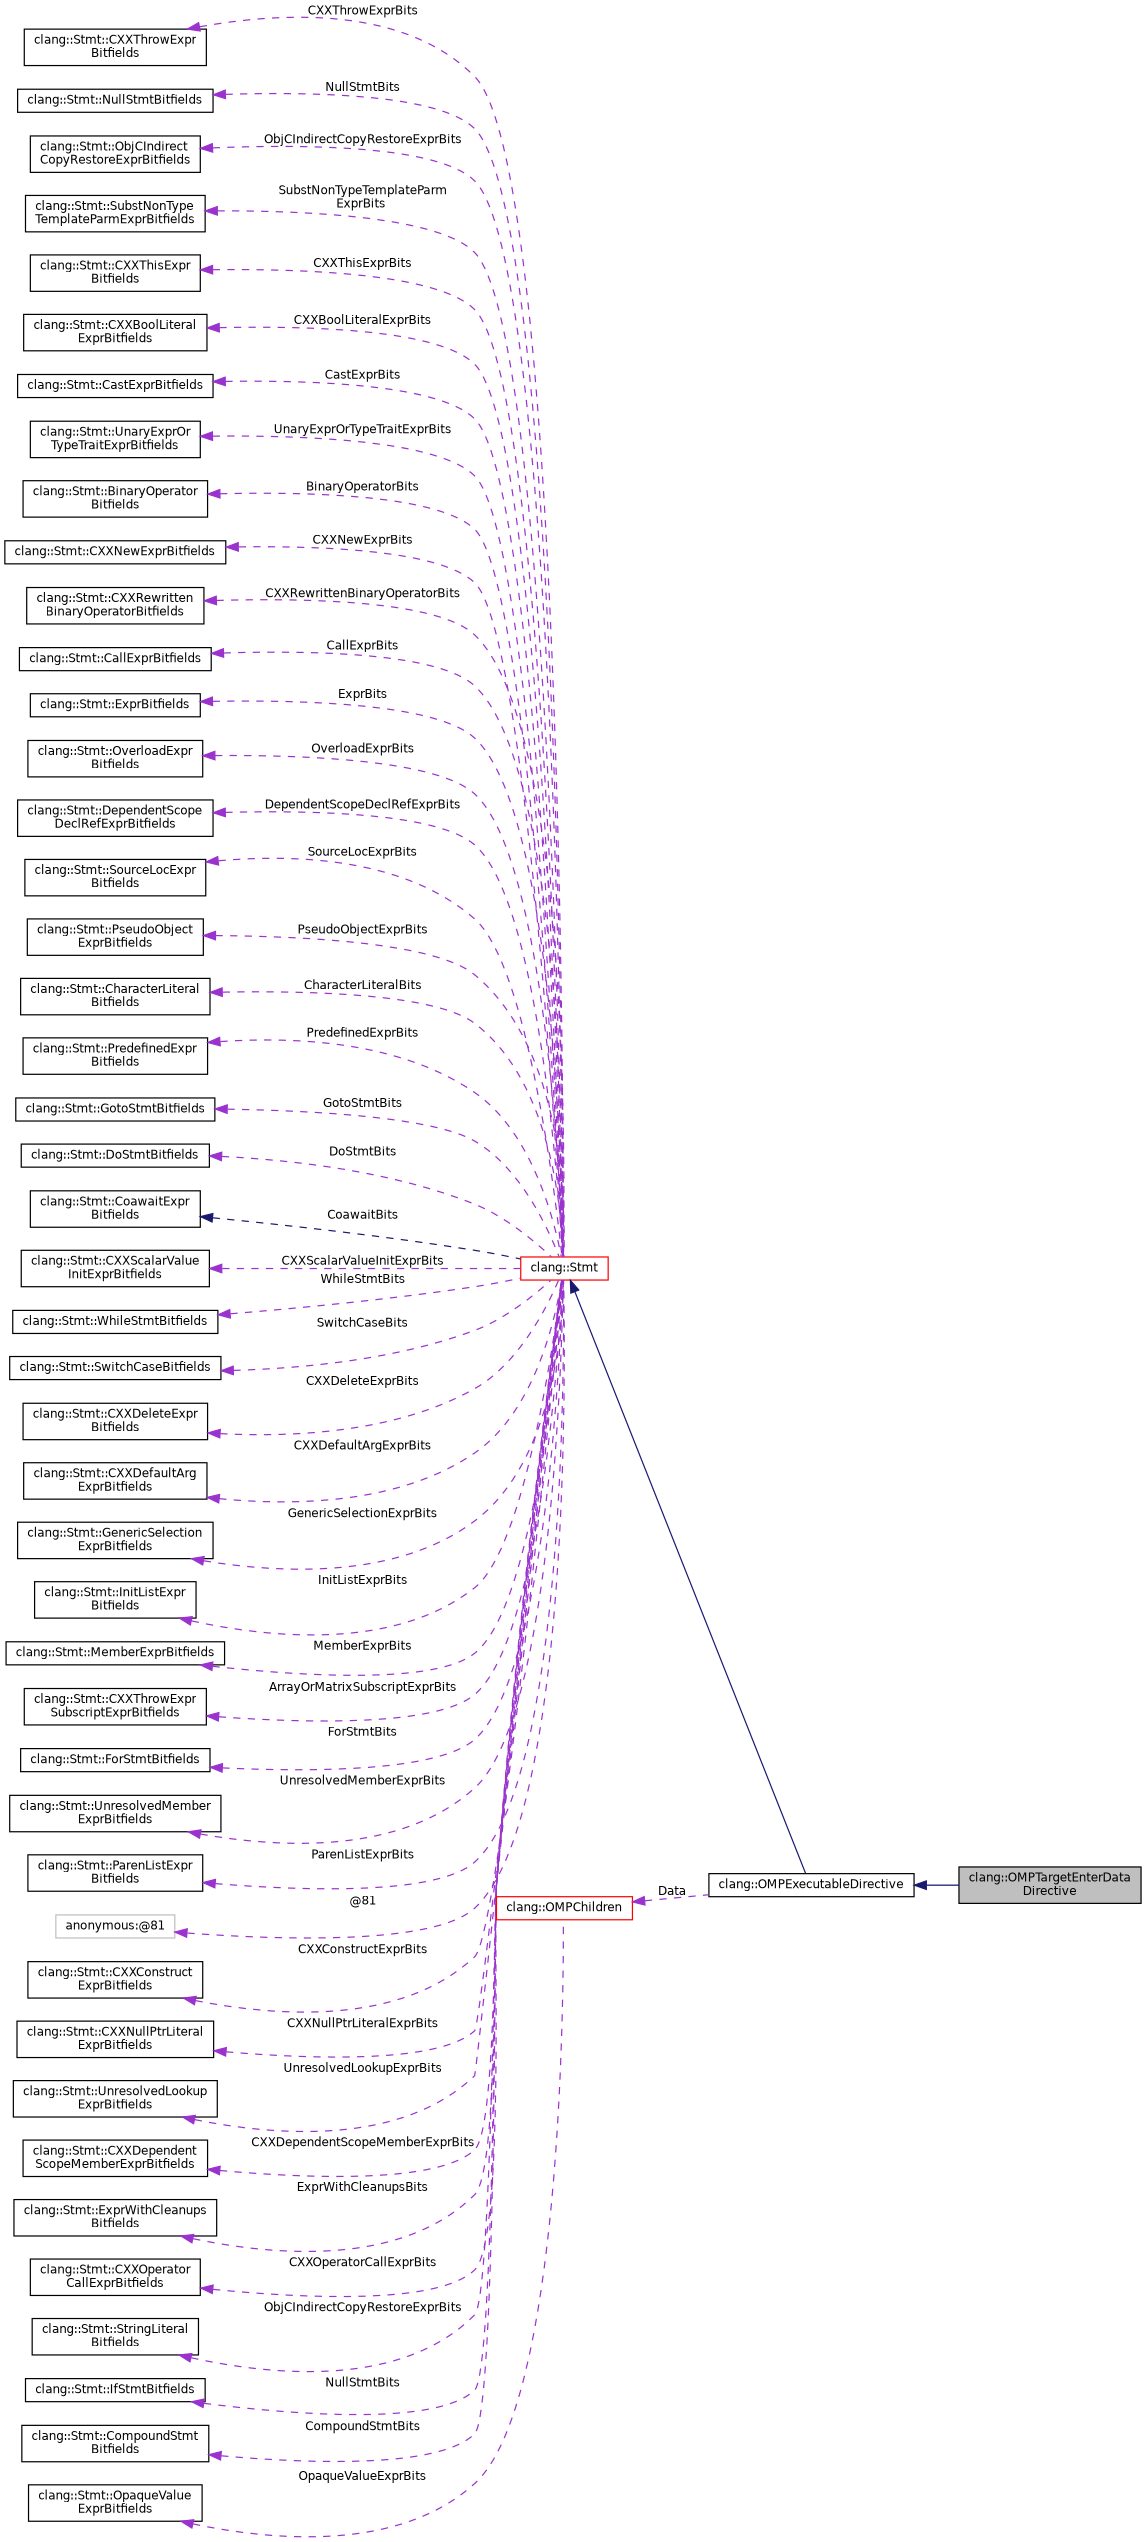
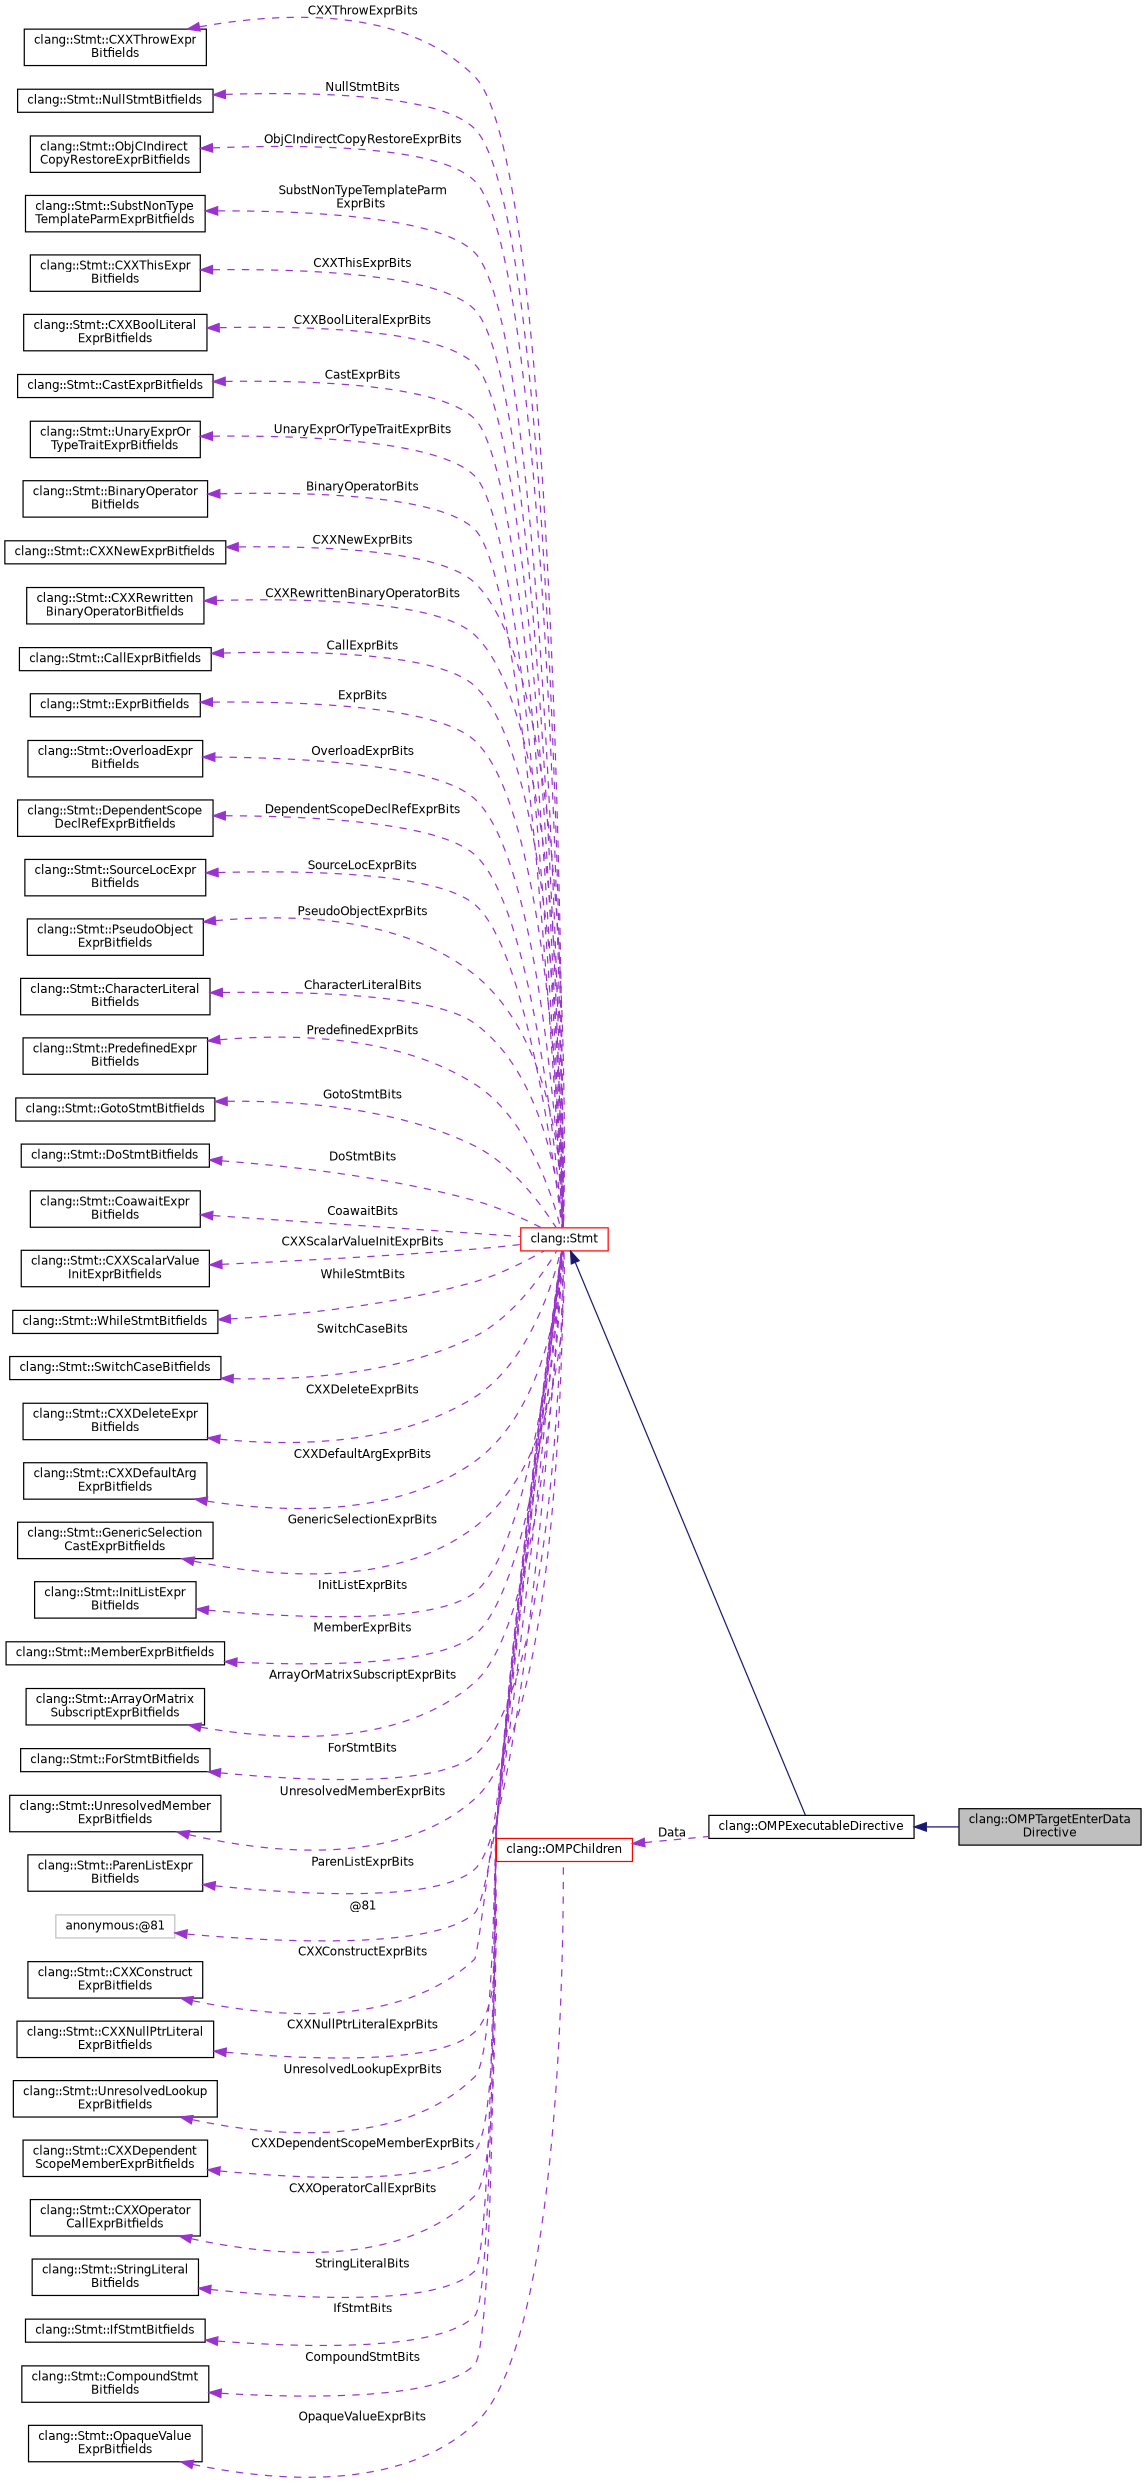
  digraph {
    rankdir=LR
    node [color=black fontname=Helvetica fontsize=10 shape=record]
    edge [color=darkorchid3 dir=back fontname=Helvetica fontsize=10 labelfontname=Helvetica labelfontsize=10 style=dashed]
    n1 [fillcolor=grey75 fontcolor=black height=0.2 label="clang::OMPTargetEnterData\lDirective" style=filled width=0.4]
    n2 [height=0.2 label="clang::OMPExecutableDirective" width=0.4]
    n3 [color=red height=0.2 label="clang::Stmt" width=0.4]
    n4 [height=0.2 label="clang::Stmt::CXXThrowExpr\lBitfields" width=0.4]
    n5 [height=0.2 label="clang::Stmt::NullStmtBitfields" width=0.4]
    n6 [height=0.2 label="clang::Stmt::ObjCIndirect\lCopyRestoreExprBitfields" width=0.4]
    n7 [height=0.2 label="clang::Stmt::SubstNonType\lTemplateParmExprBitfields" width=0.4]
    n8 [height=0.2 label="clang::Stmt::CXXThisExpr\lBitfields" width=0.4]
    n9 [height=0.2 label="clang::Stmt::CXXBoolLiteral\lExprBitfields" width=0.4]
    n10 [height=0.2 label="clang::Stmt::CastExprBitfields" width=0.4]
    n11 [height=0.2 label="clang::Stmt::UnaryExprOr\lTypeTraitExprBitfields" width=0.4]
    n12 [height=0.2 label="clang::Stmt::BinaryOperator\lBitfields" width=0.4]
    n13 [height=0.2 label="clang::Stmt::CXXNewExprBitfields" width=0.4]
    n14 [height=0.2 label="clang::Stmt::CXXRewritten\lBinaryOperatorBitfields" width=0.4]
    n15 [height=0.2 label="clang::Stmt::CallExprBitfields" width=0.4]
    n16 [height=0.2 label="clang::Stmt::ExprBitfields" width=0.4]
    n17 [height=0.2 label="clang::Stmt::OverloadExpr\lBitfields" width=0.4]
    n18 [height=0.2 label="clang::Stmt::DependentScope\lDeclRefExprBitfields" width=0.4]
    n19 [height=0.2 label="clang::Stmt::SourceLocExpr\lBitfields" width=0.4]
    n20 [height=0.2 label="clang::Stmt::PseudoObject\lExprBitfields" width=0.4]
    n21 [height=0.2 label="clang::Stmt::CharacterLiteral\lBitfields" width=0.4]
    n22 [height=0.2 label="clang::Stmt::PredefinedExpr\lBitfields" width=0.4]
    n23 [height=0.2 label="clang::Stmt::GotoStmtBitfields" width=0.4]
    n24 [height=0.2 label="clang::Stmt::DoStmtBitfields" width=0.4]
    n25 [height=0.2 label="clang::Stmt::CoawaitExpr\lBitfields" width=0.4]
    n26 [height=0.2 label="clang::Stmt::CXXScalarValue\lInitExprBitfields" width=0.4]
    n27 [height=0.2 label="clang::Stmt::WhileStmtBitfields" width=0.4]
    n28 [height=0.2 label="clang::Stmt::SwitchCaseBitfields" width=0.4]
    n29 [height=0.2 label="clang::Stmt::CXXDeleteExpr\lBitfields" width=0.4]
    n30 [height=0.2 label="clang::Stmt::CXXDefaultArg\lExprBitfields" width=0.4]
-   n31 [height=0.2 label="clang::Stmt::GenericSelection\lExprBitfields" width=0.4]
+   n31 [height=0.2 label="clang::Stmt::GenericSelection\lCastExprBitfields" width=0.4]
    n32 [height=0.2 label="clang::Stmt::InitListExpr\lBitfields" width=0.4]
    n33 [height=0.2 label="clang::Stmt::MemberExprBitfields" width=0.4]
-   n34 [height=0.2 label="clang::Stmt::CXXThrowExpr\lSubscriptExprBitfields" width=0.4]
+   n34 [height=0.2 label="clang::Stmt::ArrayOrMatrix\lSubscriptExprBitfields" width=0.4]
    n35 [height=0.2 label="clang::Stmt::ForStmtBitfields" width=0.4]
    n36 [height=0.2 label="clang::Stmt::UnresolvedMember\lExprBitfields" width=0.4]
    n37 [height=0.2 label="clang::Stmt::ParenListExpr\lBitfields" width=0.4]
    n38 [color=grey75 height=0.2 label="anonymous:@81" width=0.4]
    n39 [height=0.2 label="clang::Stmt::CXXConstruct\lExprBitfields" width=0.4]
    n40 [height=0.2 label="clang::Stmt::CXXNullPtrLiteral\lExprBitfields" width=0.4]
    n41 [height=0.2 label="clang::Stmt::UnresolvedLookup\lExprBitfields" width=0.4]
    n42 [height=0.2 label="clang::Stmt::CXXDependent\lScopeMemberExprBitfields" width=0.4]
-   n43 [height=0.2 label="clang::Stmt::ExprWithCleanups\lBitfields" width=0.4]
    n44 [height=0.2 label="clang::Stmt::CXXOperator\lCallExprBitfields" width=0.4]
    n45 [height=0.2 label="clang::Stmt::StringLiteral\lBitfields" width=0.4]
    n46 [height=0.2 label="clang::Stmt::IfStmtBitfields" width=0.4]
    n47 [height=0.2 label="clang::Stmt::CompoundStmt\lBitfields" width=0.4]
    n48 [height=0.2 label="clang::Stmt::OpaqueValue\lExprBitfields" width=0.4]
    n49 [color=red height=0.2 label="clang::OMPChildren" width=0.4]
    n2 -> n1 [color=midnightblue style=solid]
    n3 -> n2 [color=midnightblue style=solid]
    n4 -> n3 [label=" CXXThrowExprBits"]
    n5 -> n3 [label=" NullStmtBits"]
    n6 -> n3 [label=" ObjCIndirectCopyRestoreExprBits"]
    n7 -> n3 [label=" SubstNonTypeTemplateParm\lExprBits"]
    n8 -> n3 [label=" CXXThisExprBits"]
    n9 -> n3 [label=" CXXBoolLiteralExprBits"]
    n10 -> n3 [label=" CastExprBits"]
    n11 -> n3 [label=" UnaryExprOrTypeTraitExprBits"]
    n12 -> n3 [label=" BinaryOperatorBits"]
    n13 -> n3 [label=" CXXNewExprBits"]
    n14 -> n3 [label=" CXXRewrittenBinaryOperatorBits"]
    n15 -> n3 [label=" CallExprBits"]
    n16 -> n3 [label=" ExprBits"]
    n17 -> n3 [label=" OverloadExprBits"]
    n18 -> n3 [label=" DependentScopeDeclRefExprBits"]
    n19 -> n3 [label=" SourceLocExprBits"]
    n20 -> n3 [label=" PseudoObjectExprBits"]
    n21 -> n3 [label=" CharacterLiteralBits"]
    n22 -> n3 [label=" PredefinedExprBits"]
    n23 -> n3 [label=" GotoStmtBits"]
    n24 -> n3 [label=" DoStmtBits"]
-   n25 -> n3 [color=midnightblue label=" CoawaitBits"]
+   n25 -> n3 [label=" CoawaitBits"]
    n26 -> n3 [label=" CXXScalarValueInitExprBits"]
    n27 -> n3 [label=" WhileStmtBits"]
    n28 -> n3 [label=" SwitchCaseBits"]
    n29 -> n3 [label=" CXXDeleteExprBits"]
    n30 -> n3 [label=" CXXDefaultArgExprBits"]
    n31 -> n3 [label=" GenericSelectionExprBits"]
    n32 -> n3 [label=" InitListExprBits"]
    n33 -> n3 [label=" MemberExprBits"]
    n34 -> n3 [label=" ArrayOrMatrixSubscriptExprBits"]
    n35 -> n3 [label=" ForStmtBits"]
    n36 -> n3 [label=" UnresolvedMemberExprBits"]
    n37 -> n3 [label=" ParenListExprBits"]
    n38 -> n3 [label=" @81"]
    n39 -> n3 [label=" CXXConstructExprBits"]
    n40 -> n3 [label=" CXXNullPtrLiteralExprBits"]
    n41 -> n3 [label=" UnresolvedLookupExprBits"]
    n42 -> n3 [label=" CXXDependentScopeMemberExprBits"]
-   n43 -> n3 [label=" ExprWithCleanupsBits"]
    n44 -> n3 [label=" CXXOperatorCallExprBits"]
-   n45 -> n3 [label=" ObjCIndirectCopyRestoreExprBits"]
-   n46 -> n3 [label=" NullStmtBits"]
+   n45 -> n3 [label=" StringLiteralBits"]
+   n46 -> n3 [label=" IfStmtBits"]
    n47 -> n3 [label=" CompoundStmtBits"]
    n48 -> n49 [label=" OpaqueValueExprBits"]
    n49 -> n2 [label=" Data"]
  }
